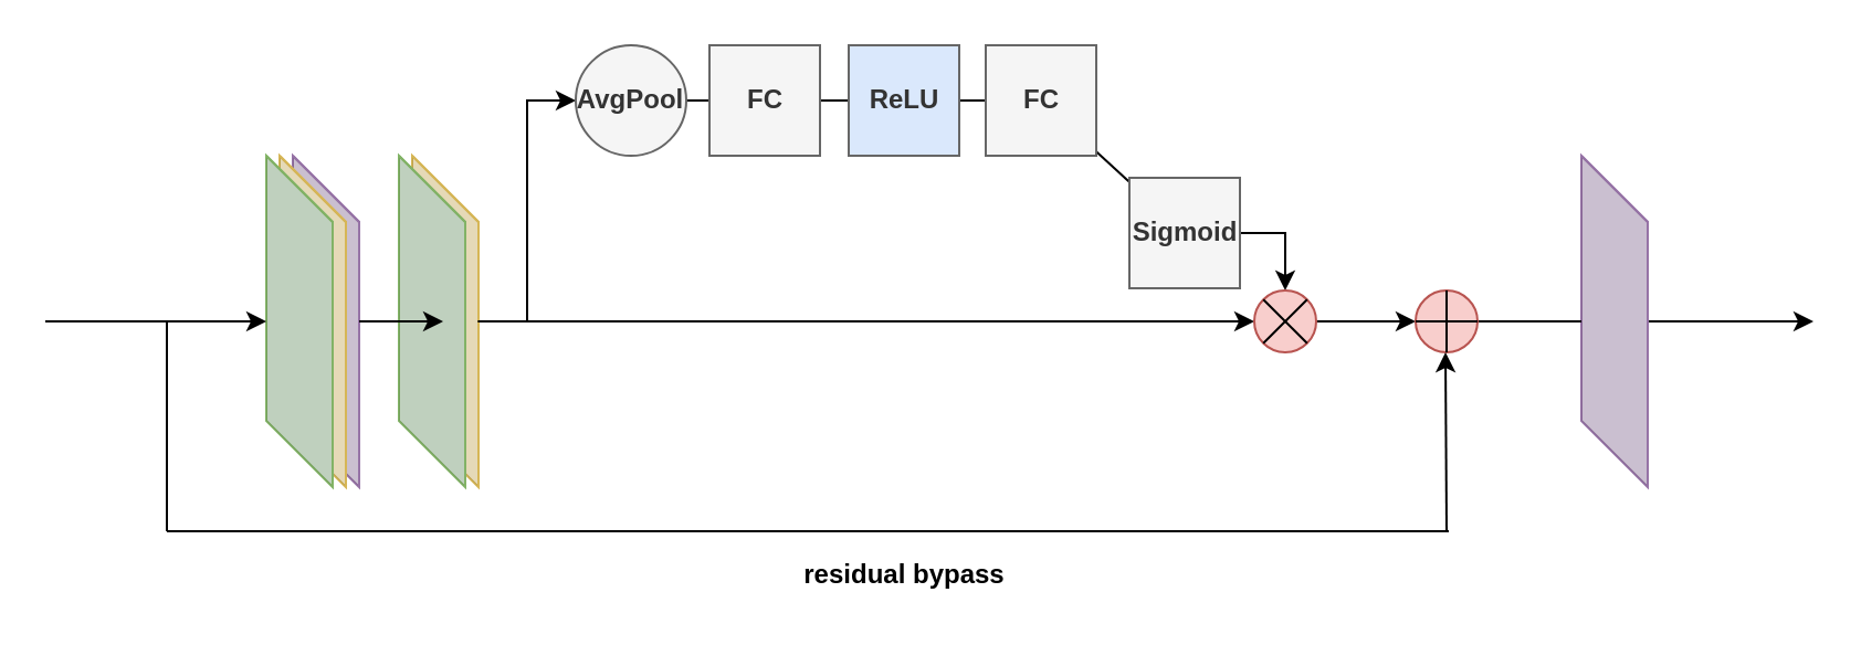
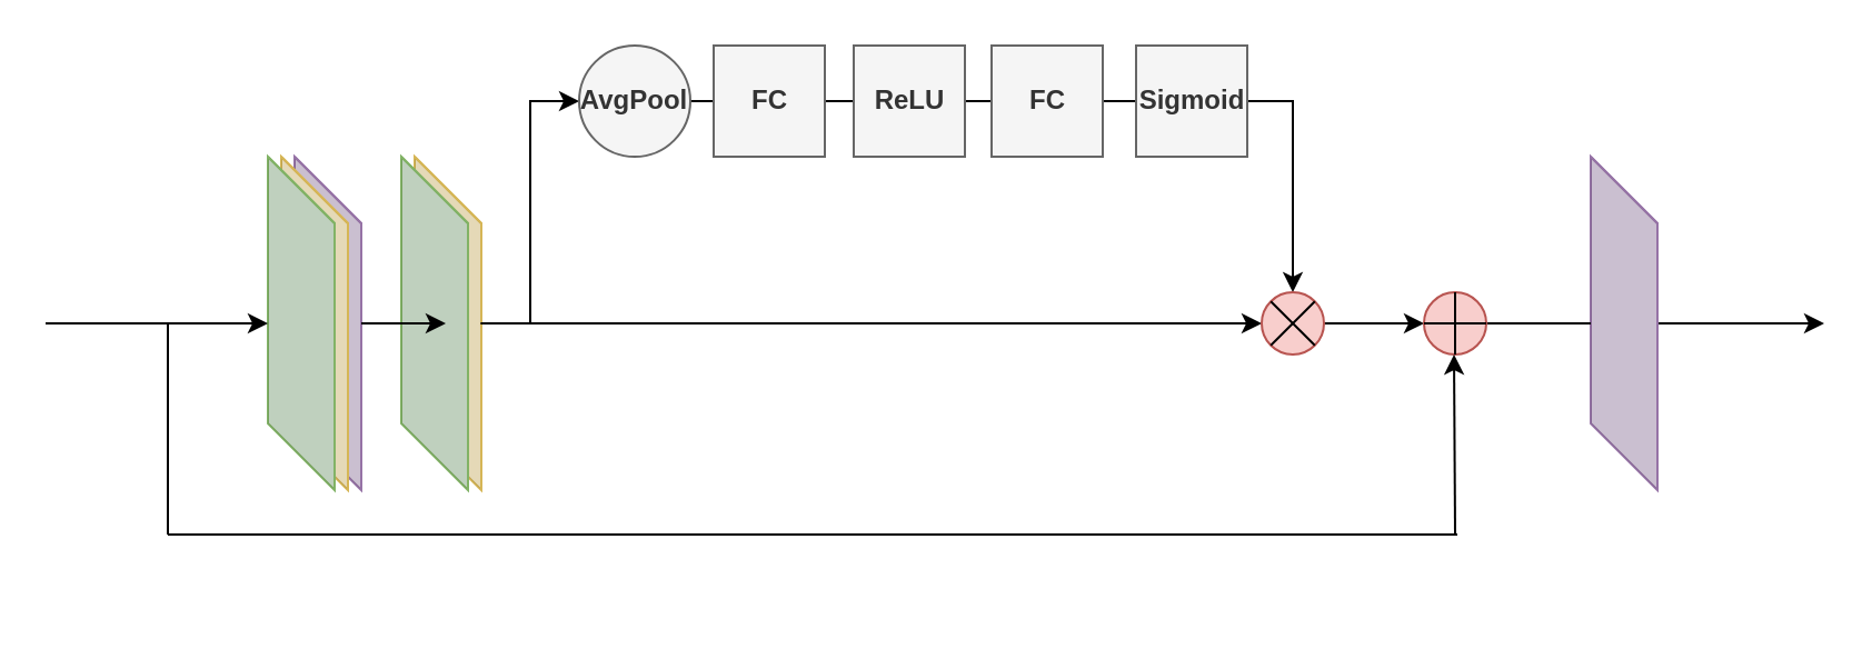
  <mxCell id="0" />
  <mxCell id="1" parent="0" />
  <mxCell id="2" value="" style="shape=cube;whiteSpace=wrap;html=1;boundedLbl=1;backgroundOutline=1;darkOpacity=0.05;darkOpacity2=0.1;size=30;shadow=0;comic=0;fillColor=#e1d5e7;strokeColor=#9673a6;" parent="1" vertex="1"><mxGeometry x="132" y="70" width="30" height="150" as="geometry" /></mxCell>
  <mxCell id="3" value="" style="shape=cube;whiteSpace=wrap;html=1;boundedLbl=1;backgroundOutline=1;darkOpacity=0.05;darkOpacity2=0.1;size=30;shadow=0;comic=0;fillColor=#fff2cc;strokeColor=#d6b656;" parent="1" vertex="1"><mxGeometry x="126" y="70" width="30" height="150" as="geometry" /></mxCell>
  <mxCell id="4" value="" style="shape=cube;whiteSpace=wrap;html=1;boundedLbl=1;backgroundOutline=1;darkOpacity=0.05;darkOpacity2=0.1;size=30;shadow=0;comic=0;fillColor=#d5e8d4;strokeColor=#82b366;" parent="1" vertex="1"><mxGeometry x="120" y="70" width="30" height="150" as="geometry" /></mxCell>
  <mxCell id="5" value="" style="edgeStyle=none;rounded=0;orthogonalLoop=1;jettySize=auto;html=1;endArrow=classic;endFill=1;" parent="1" source="6" edge="1"><mxGeometry relative="1" as="geometry"><mxPoint x="820" y="145" as="targetPoint" /></mxGeometry></mxCell>
  <mxCell id="6" value="" style="shape=cube;whiteSpace=wrap;html=1;boundedLbl=1;backgroundOutline=1;darkOpacity=0.05;darkOpacity2=0.1;size=30;shadow=0;comic=0;fillColor=#e1d5e7;strokeColor=#9673a6;" parent="1" vertex="1"><mxGeometry x="715" y="70" width="30" height="150" as="geometry" /></mxCell>
  <mxCell id="7" value="" style="edgeStyle=orthogonalEdgeStyle;rounded=0;orthogonalLoop=1;jettySize=auto;html=1;entryX=0;entryY=0.5;entryDx=0;entryDy=0;" parent="1" source="8" target="14" edge="1"><mxGeometry relative="1" as="geometry"><mxPoint x="460" y="145" as="targetPoint" /></mxGeometry></mxCell>
  <mxCell id="8" value="" style="shape=cube;whiteSpace=wrap;html=1;boundedLbl=1;backgroundOutline=1;darkOpacity=0.05;darkOpacity2=0.1;size=30;shadow=0;comic=0;fillColor=#fff2cc;strokeColor=#d6b656;" parent="1" vertex="1"><mxGeometry x="186" y="70" width="30" height="150" as="geometry" /></mxCell>
  <mxCell id="9" value="" style="edgeStyle=orthogonalEdgeStyle;rounded=0;orthogonalLoop=1;jettySize=auto;html=1;exitX=0.989;exitY=0.5;exitDx=0;exitDy=0;exitPerimeter=0;entryX=0;entryY=0.5;entryDx=0;entryDy=0;" parent="1" source="8" target="21" edge="1"><mxGeometry relative="1" as="geometry"><mxPoint x="260" y="59.897" as="targetPoint" /></mxGeometry></mxCell>
  <mxCell id="10" value="" style="shape=cube;whiteSpace=wrap;html=1;boundedLbl=1;backgroundOutline=1;darkOpacity=0.05;darkOpacity2=0.1;size=30;shadow=0;comic=0;fillColor=#d5e8d4;strokeColor=#82b366;" parent="1" vertex="1"><mxGeometry x="180" y="70" width="30" height="150" as="geometry" /></mxCell>
  <mxCell id="11" value="" style="endArrow=classic;html=1;" parent="1" target="4" edge="1"><mxGeometry width="50" height="50" relative="1" as="geometry"><mxPoint x="20" y="145" as="sourcePoint" /><mxPoint x="80" y="110" as="targetPoint" /></mxGeometry></mxCell>
  <mxCell id="12" value="" style="edgeStyle=orthogonalEdgeStyle;rounded=0;orthogonalLoop=1;jettySize=auto;html=1;entryX=0.5;entryY=0;entryDx=0;entryDy=0;exitX=1;exitY=0.5;exitDx=0;exitDy=0;" parent="1" source="28" target="14" edge="1"><mxGeometry relative="1" as="geometry"><mxPoint x="380" y="59.897" as="sourcePoint" /><mxPoint x="503" y="60" as="targetPoint" /></mxGeometry></mxCell>
  <mxCell id="13" value="" style="edgeStyle=orthogonalEdgeStyle;rounded=0;orthogonalLoop=1;jettySize=auto;html=1;" parent="1" source="14" target="16" edge="1"><mxGeometry relative="1" as="geometry" /></mxCell>
  <mxCell id="14" value="" style="ellipse;whiteSpace=wrap;html=1;aspect=fixed;fillColor=#f8cecc;strokeColor=#b85450;" parent="1" vertex="1"><mxGeometry x="567" y="131" width="28" height="28" as="geometry" /></mxCell>
  <mxCell id="15" value="" style="edgeStyle=none;rounded=0;orthogonalLoop=1;jettySize=auto;html=1;endArrow=none;endFill=0;" parent="1" source="16" target="6" edge="1"><mxGeometry relative="1" as="geometry"><mxPoint x="783" y="145" as="targetPoint" /></mxGeometry></mxCell>
  <mxCell id="16" value="" style="ellipse;whiteSpace=wrap;html=1;aspect=fixed;fillColor=#f8cecc;strokeColor=#b85450;" parent="1" vertex="1"><mxGeometry x="640" y="131" width="28" height="28" as="geometry" /></mxCell>
  <mxCell id="17" value="" style="endArrow=none;html=1;entryX=0;entryY=0;entryDx=0;entryDy=0;exitX=0;exitY=0;exitDx=0;exitDy=0;" parent="1" source="14" target="14" edge="1"><mxGeometry width="50" height="50" relative="1" as="geometry"><mxPoint x="137" y="290" as="sourcePoint" /><mxPoint x="187" y="240" as="targetPoint" /></mxGeometry></mxCell>
  <mxCell id="18" value="" style="endArrow=none;html=1;entryX=1;entryY=0;entryDx=0;entryDy=0;exitX=0;exitY=1;exitDx=0;exitDy=0;" parent="1" source="14" target="14" edge="1"><mxGeometry width="50" height="50" relative="1" as="geometry"><mxPoint x="137" y="290" as="sourcePoint" /><mxPoint x="187" y="240" as="targetPoint" /></mxGeometry></mxCell>
  <mxCell id="19" style="edgeStyle=none;rounded=0;orthogonalLoop=1;jettySize=auto;html=1;exitX=1;exitY=1;exitDx=0;exitDy=0;entryX=0;entryY=0;entryDx=0;entryDy=0;endArrow=none;endFill=0;" parent="1" source="14" target="14" edge="1"><mxGeometry relative="1" as="geometry" /></mxCell>
  <mxCell id="20" value="" style="edgeStyle=none;rounded=0;orthogonalLoop=1;jettySize=auto;html=1;endArrow=none;endFill=0;" parent="1" source="21" target="23" edge="1"><mxGeometry relative="1" as="geometry" /></mxCell>
  <mxCell id="21" value="AvgPool" style="ellipse;whiteSpace=wrap;html=1;aspect=fixed;fillColor=#f5f5f5;strokeColor=#666666;fontColor=#333333;fontStyle=1;" parent="1" vertex="1"><mxGeometry x="260" y="20" width="50" height="50" as="geometry" /></mxCell>
  <mxCell id="22" value="" style="edgeStyle=none;rounded=0;orthogonalLoop=1;jettySize=auto;html=1;endArrow=none;endFill=0;" parent="1" source="23" target="25" edge="1"><mxGeometry relative="1" as="geometry" /></mxCell>
  <mxCell id="23" value="FC" style="whiteSpace=wrap;html=1;aspect=fixed;fillColor=#f5f5f5;strokeColor=#666666;fontColor=#333333;fontStyle=1" parent="1" vertex="1"><mxGeometry x="320.5" y="20" width="50" height="50" as="geometry" /></mxCell>
  <mxCell id="24" value="" style="edgeStyle=none;rounded=0;orthogonalLoop=1;jettySize=auto;html=1;endArrow=none;endFill=0;" parent="1" source="25" target="27" edge="1"><mxGeometry relative="1" as="geometry" /></mxCell>
- <mxCell id="25" value="ReLU" style="whiteSpace=wrap;html=1;aspect=fixed;fillColor=#dae8fc;strokeColor=#666666;fontColor=#333333;fontStyle=1;" parent="1" vertex="1"><mxGeometry x="383.5" y="20" width="50" height="50" as="geometry" /></mxCell>
+ <mxCell id="25" value="ReLU" style="whiteSpace=wrap;html=1;aspect=fixed;fillColor=#f5f5f5;strokeColor=#666666;fontColor=#333333;fontStyle=1" parent="1" vertex="1"><mxGeometry x="383.5" y="20" width="50" height="50" as="geometry" /></mxCell>
  <mxCell id="26" value="" style="edgeStyle=none;rounded=0;orthogonalLoop=1;jettySize=auto;html=1;endArrow=none;endFill=0;" parent="1" source="27" target="28" edge="1"><mxGeometry relative="1" as="geometry" /></mxCell>
  <mxCell id="27" value="FC" style="whiteSpace=wrap;html=1;aspect=fixed;fillColor=#f5f5f5;strokeColor=#666666;fontColor=#333333;fontStyle=1" parent="1" vertex="1"><mxGeometry x="445.5" y="20" width="50" height="50" as="geometry" /></mxCell>
- <mxCell id="28" value="Sigmoid" style="whiteSpace=wrap;html=1;aspect=fixed;fillColor=#f5f5f5;strokeColor=#666666;fontColor=#333333;fontStyle=1" parent="1" vertex="1"><mxGeometry x="510.5" y="80" width="50" height="50" as="geometry" /></mxCell>
+ <mxCell id="28" value="Sigmoid" style="whiteSpace=wrap;html=1;aspect=fixed;fillColor=#f5f5f5;strokeColor=#666666;fontColor=#333333;fontStyle=1" parent="1" vertex="1"><mxGeometry x="510.5" y="20" width="50" height="50" as="geometry" /></mxCell>
  <mxCell id="29" value="" style="endArrow=none;html=1;" parent="1" edge="1"><mxGeometry width="50" height="50" relative="1" as="geometry"><mxPoint x="75" y="240" as="sourcePoint" /><mxPoint x="75" y="145" as="targetPoint" /></mxGeometry></mxCell>
  <mxCell id="30" value="" style="endArrow=classic;html=1;endFill=1;" parent="1" edge="1"><mxGeometry width="50" height="50" relative="1" as="geometry"><mxPoint x="654" y="240" as="sourcePoint" /><mxPoint x="653.5" y="159" as="targetPoint" /></mxGeometry></mxCell>
  <mxCell id="31" value="" style="endArrow=none;html=1;" parent="1" edge="1"><mxGeometry width="50" height="50" relative="1" as="geometry"><mxPoint x="75" y="240" as="sourcePoint" /><mxPoint x="655" y="240" as="targetPoint" /></mxGeometry></mxCell>
  <mxCell id="32" value="" style="edgeStyle=none;rounded=0;orthogonalLoop=1;jettySize=auto;html=1;endArrow=classic;endFill=1;" parent="1" source="2" edge="1"><mxGeometry relative="1" as="geometry"><mxPoint x="200" y="145" as="targetPoint" /></mxGeometry></mxCell>
  <mxCell id="33" value="" style="endArrow=none;html=1;entryX=1;entryY=0.5;entryDx=0;entryDy=0;exitX=0;exitY=0.5;exitDx=0;exitDy=0;" parent="1" source="16" target="16" edge="1"><mxGeometry width="50" height="50" relative="1" as="geometry"><mxPoint x="20" y="320" as="sourcePoint" /><mxPoint x="70" y="270" as="targetPoint" /></mxGeometry></mxCell>
  <mxCell id="34" value="" style="endArrow=none;html=1;entryX=0.5;entryY=0;entryDx=0;entryDy=0;exitX=0.5;exitY=1;exitDx=0;exitDy=0;" parent="1" source="16" target="16" edge="1"><mxGeometry width="50" height="50" relative="1" as="geometry"><mxPoint x="20" y="320" as="sourcePoint" /><mxPoint x="70" y="270" as="targetPoint" /></mxGeometry></mxCell>
- <mxCell id="35" value="&lt;b&gt;residual bypass&lt;/b&gt;" style="text;html=1;strokeColor=none;fillColor=none;align=center;verticalAlign=middle;whiteSpace=wrap;rounded=0;" parent="1" vertex="1"><mxGeometry x="353.5" y="250" width="110" height="20" as="geometry" /></mxCell>
